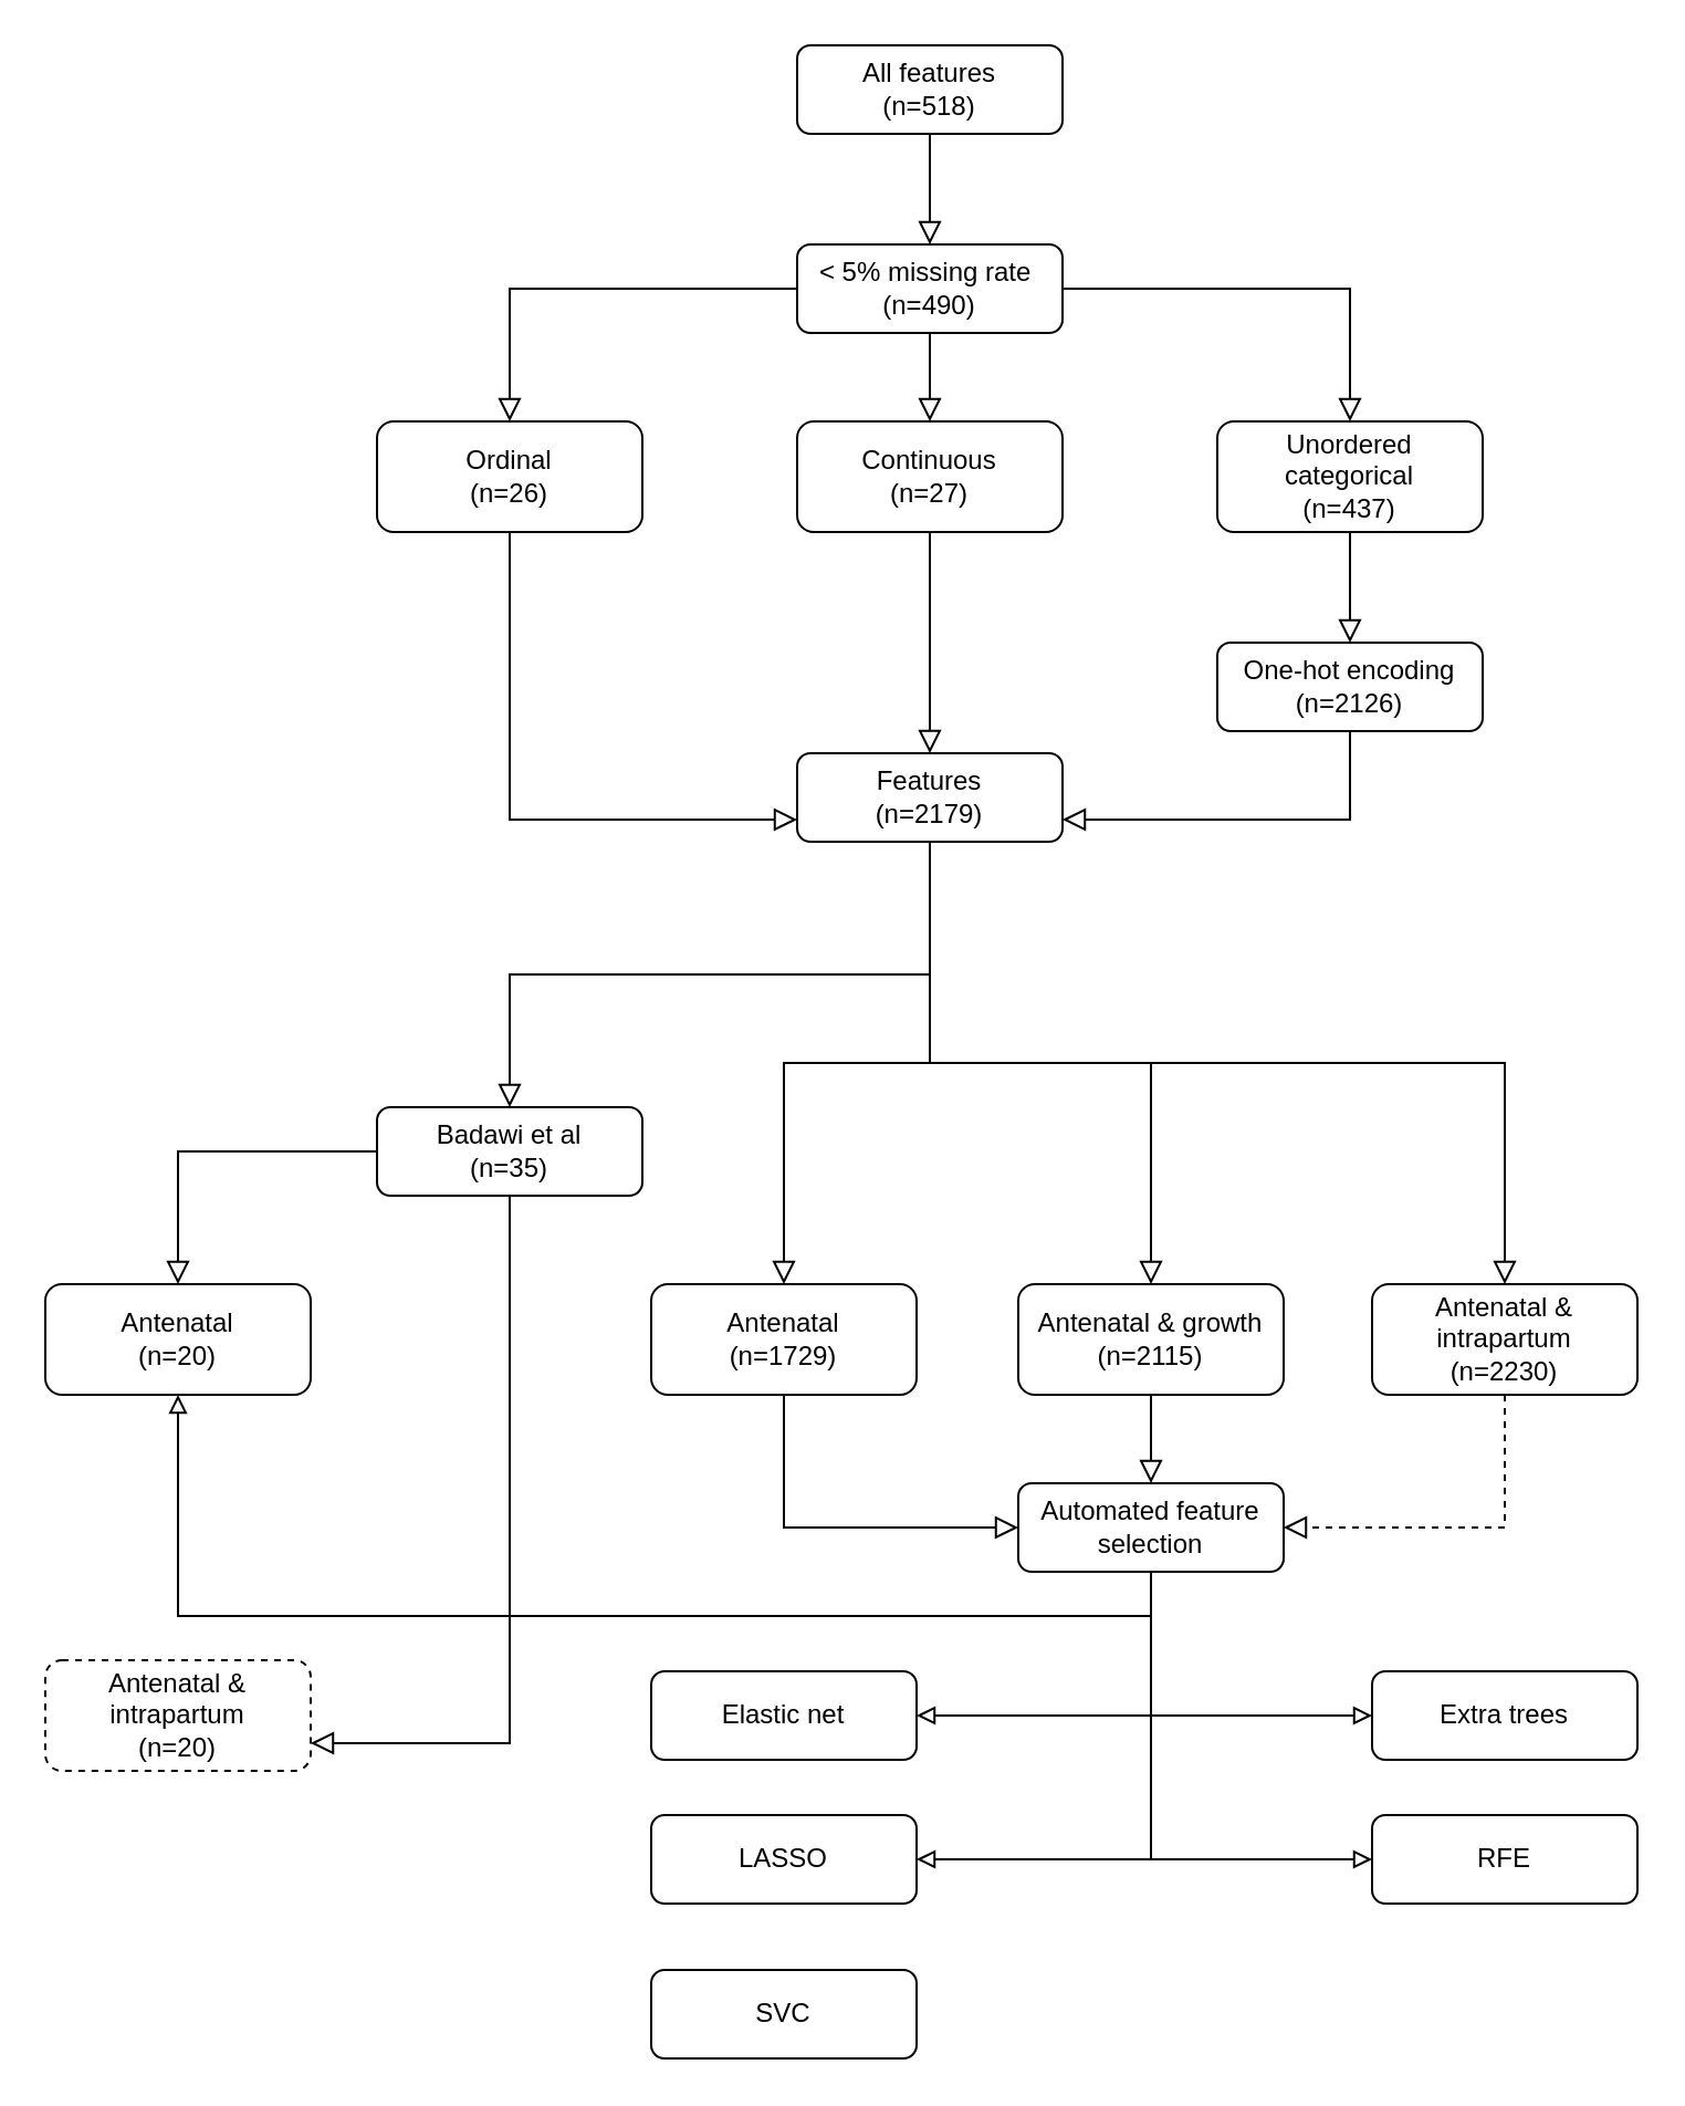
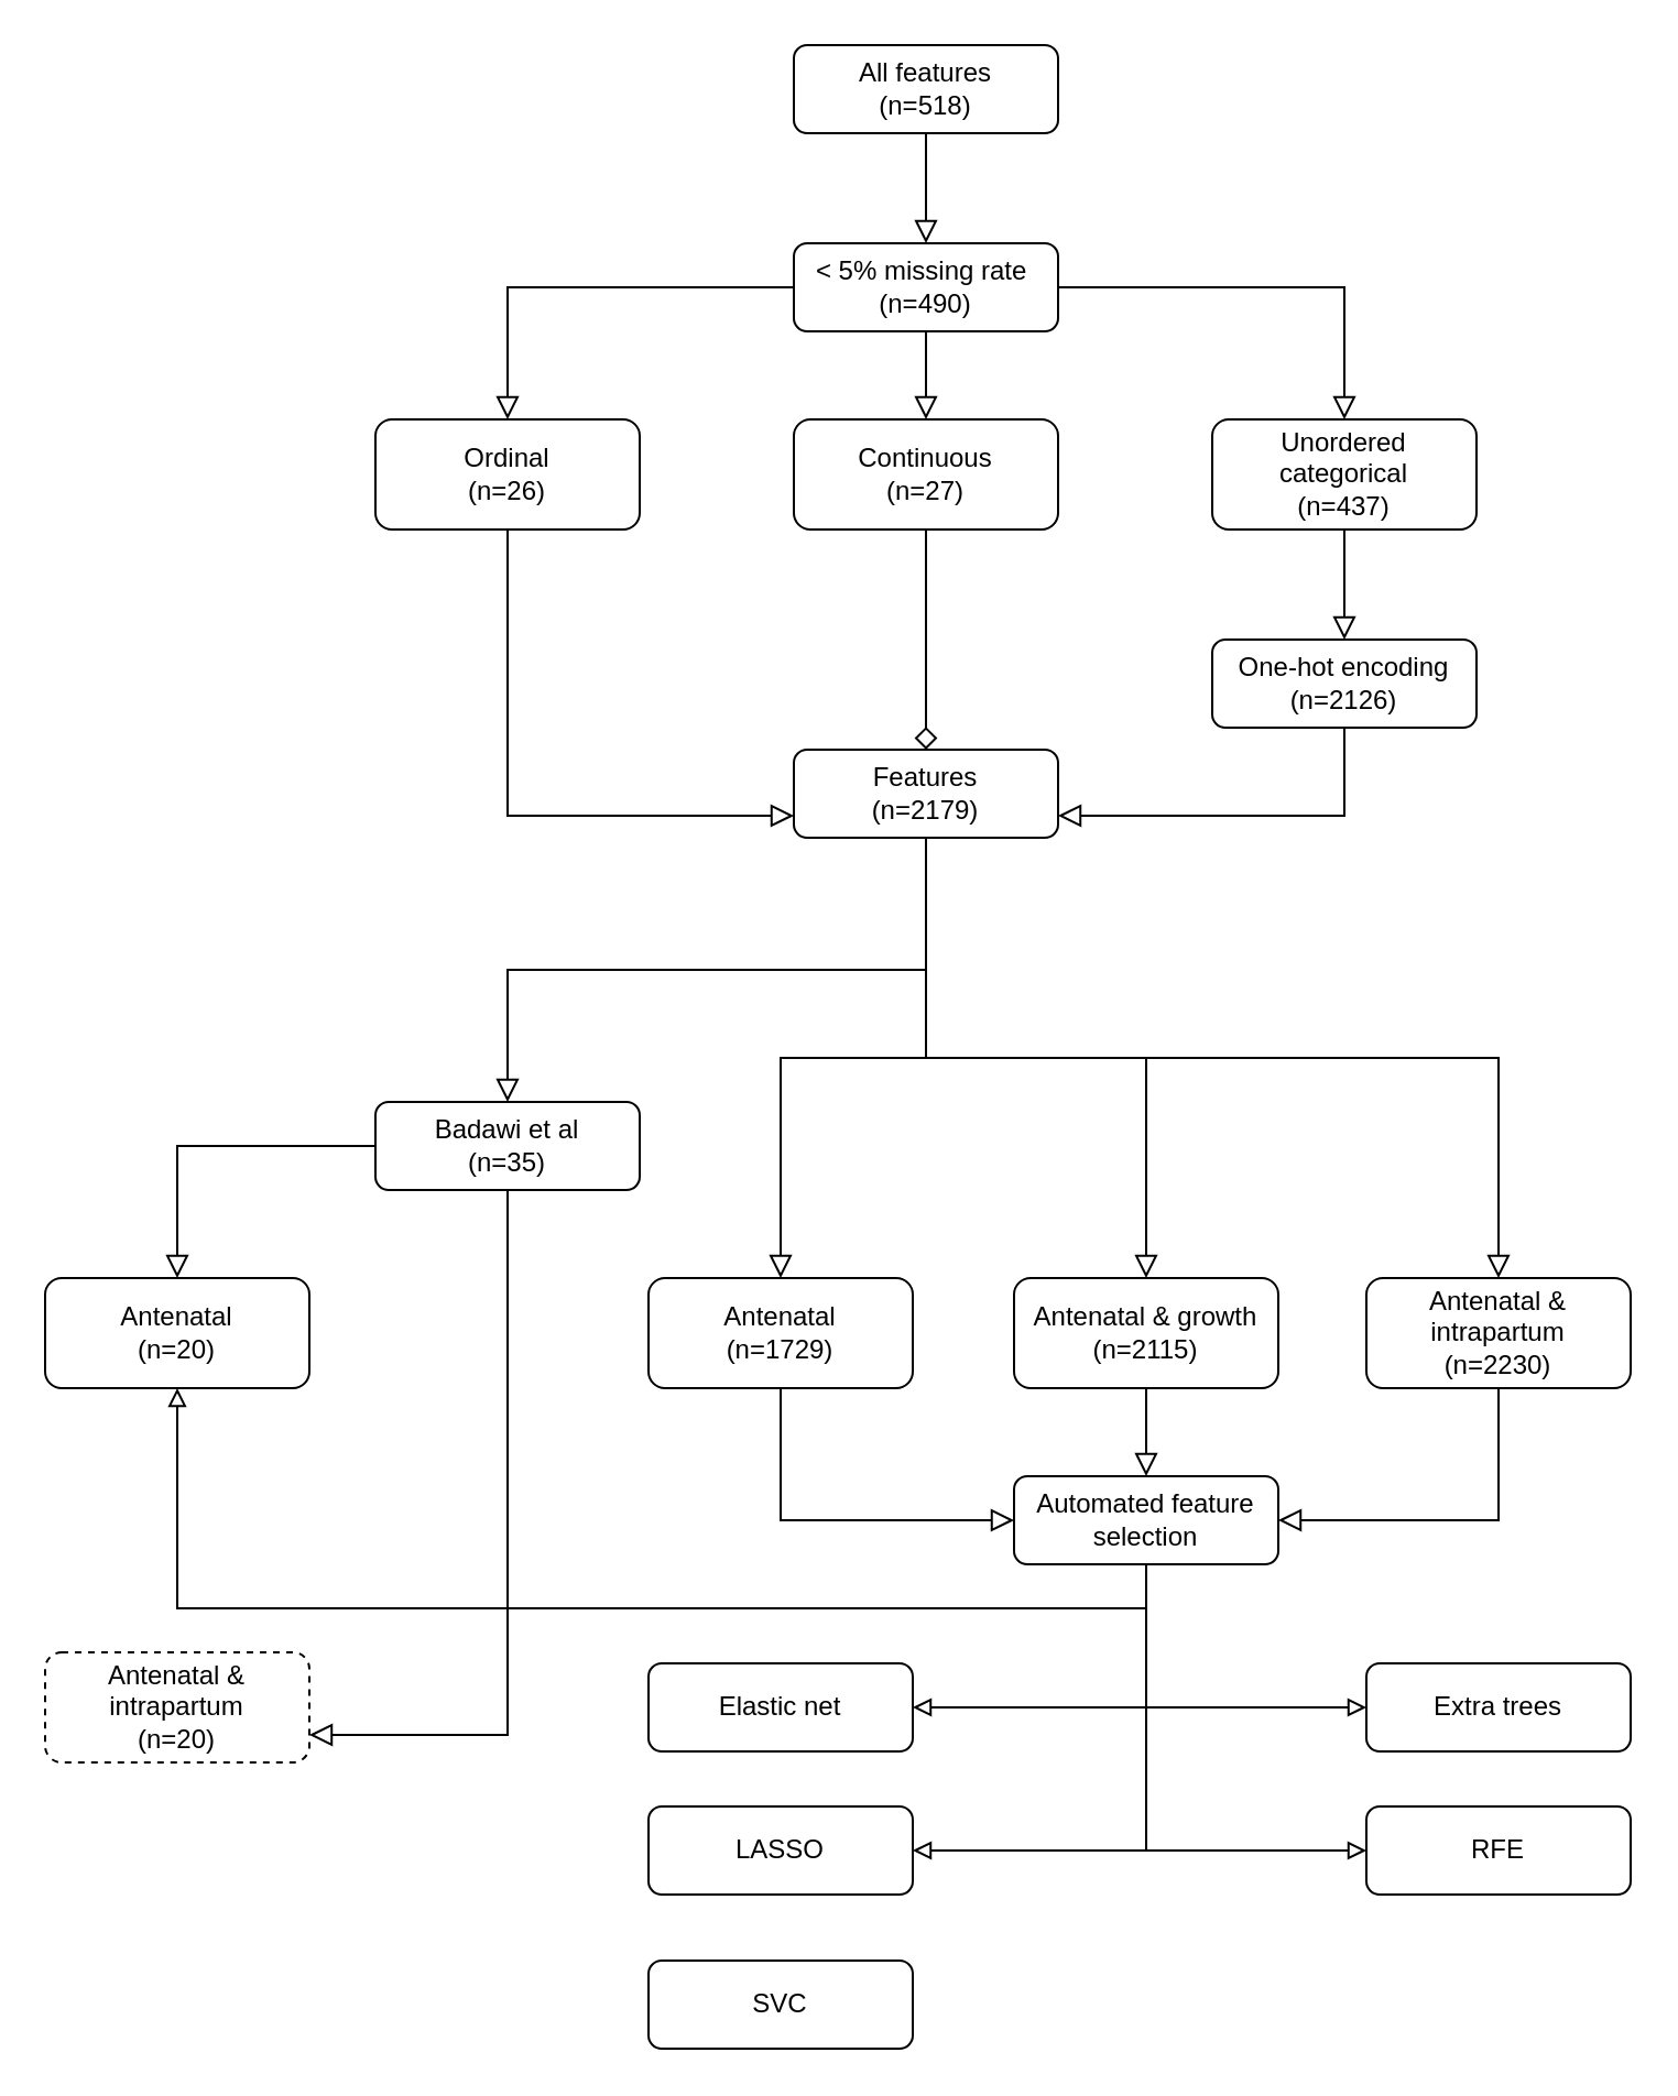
  <mxCell id="0" />
  <mxCell id="1" parent="0" />
  <mxCell id="2" style="edgeStyle=orthogonalEdgeStyle;rounded=0;orthogonalLoop=1;jettySize=auto;html=1;exitX=0.5;exitY=1;exitDx=0;exitDy=0;entryX=0;entryY=0.75;entryDx=0;entryDy=0;endArrow=block;endFill=0;endSize=8;" parent="1" source="3" target="20" edge="1"><mxGeometry relative="1" as="geometry" /></mxCell>
  <mxCell id="3" value="Ordinal&lt;br&gt;(n=26)" style="rounded=1;whiteSpace=wrap;html=1;fontSize=12;glass=0;strokeWidth=1;shadow=0;" parent="1" vertex="1"><mxGeometry x="170" y="190" width="120" height="50" as="geometry" /></mxCell>
  <mxCell id="4" value="Unordered categorical&lt;br&gt;(n=437)" style="rounded=1;whiteSpace=wrap;html=1;fontSize=12;glass=0;strokeWidth=1;shadow=0;" parent="1" vertex="1"><mxGeometry x="550" y="190" width="120" height="50" as="geometry" /></mxCell>
  <mxCell id="5" style="edgeStyle=orthogonalEdgeStyle;rounded=0;orthogonalLoop=1;jettySize=auto;html=1;exitX=0;exitY=0.5;exitDx=0;exitDy=0;endArrow=block;endFill=0;endSize=8;" parent="1" source="8" target="3" edge="1"><mxGeometry relative="1" as="geometry"><mxPoint x="290" y="130" as="sourcePoint" /></mxGeometry></mxCell>
  <mxCell id="6" style="edgeStyle=orthogonalEdgeStyle;rounded=0;orthogonalLoop=1;jettySize=auto;html=1;exitX=1;exitY=0.5;exitDx=0;exitDy=0;entryX=0.5;entryY=0;entryDx=0;entryDy=0;endArrow=block;endFill=0;endSize=8;" parent="1" source="8" target="4" edge="1"><mxGeometry relative="1" as="geometry"><mxPoint x="550" y="130" as="sourcePoint" /></mxGeometry></mxCell>
  <mxCell id="7" value="" style="edgeStyle=orthogonalEdgeStyle;rounded=0;orthogonalLoop=1;jettySize=auto;html=1;endArrow=block;endFill=0;endSize=8;" parent="1" source="8" target="13" edge="1"><mxGeometry relative="1" as="geometry" /></mxCell>
  <mxCell id="8" value="&amp;lt; 5% missing rate&amp;nbsp; (n=490)" style="rounded=1;whiteSpace=wrap;html=1;fontSize=12;glass=0;strokeWidth=1;shadow=0;" parent="1" vertex="1"><mxGeometry x="360" y="110" width="120" height="40" as="geometry" /></mxCell>
  <mxCell id="9" value="" style="rounded=0;html=1;jettySize=auto;orthogonalLoop=1;fontSize=11;endArrow=block;endFill=0;endSize=8;strokeWidth=1;shadow=0;labelBackgroundColor=none;edgeStyle=orthogonalEdgeStyle;" parent="1" edge="1"><mxGeometry relative="1" as="geometry"><mxPoint x="610" y="290" as="targetPoint" /><mxPoint x="610" y="240" as="sourcePoint" /></mxGeometry></mxCell>
  <mxCell id="10" style="edgeStyle=orthogonalEdgeStyle;rounded=0;orthogonalLoop=1;jettySize=auto;html=1;exitX=0.5;exitY=1;exitDx=0;exitDy=0;entryX=1;entryY=0.75;entryDx=0;entryDy=0;endArrow=block;endFill=0;endSize=8;" parent="1" source="11" target="20" edge="1"><mxGeometry relative="1" as="geometry" /></mxCell>
  <mxCell id="11" value="One-hot encoding&lt;br&gt;(n=2126)" style="rounded=1;whiteSpace=wrap;html=1;fontSize=12;glass=0;strokeWidth=1;shadow=0;" parent="1" vertex="1"><mxGeometry x="550" y="290" width="120" height="40" as="geometry" /></mxCell>
- <mxCell id="12" value="" style="edgeStyle=orthogonalEdgeStyle;rounded=0;orthogonalLoop=1;jettySize=auto;html=1;endArrow=block;endFill=0;endSize=8;" parent="1" source="13" target="20" edge="1"><mxGeometry relative="1" as="geometry" /></mxCell>
+ <mxCell id="12" value="" style="edgeStyle=orthogonalEdgeStyle;rounded=0;orthogonalLoop=1;jettySize=auto;html=1;endArrow=diamond;endFill=0;endSize=8;" parent="1" source="13" target="20" edge="1"><mxGeometry relative="1" as="geometry" /></mxCell>
  <mxCell id="13" value="Continuous&lt;br&gt;(n=27)" style="rounded=1;whiteSpace=wrap;html=1;fontSize=12;glass=0;strokeWidth=1;shadow=0;" parent="1" vertex="1"><mxGeometry x="360" y="190" width="120" height="50" as="geometry" /></mxCell>
  <mxCell id="14" value="" style="edgeStyle=orthogonalEdgeStyle;rounded=0;orthogonalLoop=1;jettySize=auto;html=1;endArrow=block;endFill=0;endSize=8;" parent="1" source="15" target="8" edge="1"><mxGeometry relative="1" as="geometry" /></mxCell>
  <mxCell id="15" value="All features&lt;br&gt;(n=518)" style="rounded=1;whiteSpace=wrap;html=1;fontSize=12;glass=0;strokeWidth=1;shadow=0;" parent="1" vertex="1"><mxGeometry x="360" width="120" height="40" as="geometry" y="20" /></mxCell>
  <mxCell id="16" style="edgeStyle=orthogonalEdgeStyle;rounded=0;orthogonalLoop=1;jettySize=auto;html=1;exitX=0.5;exitY=1;exitDx=0;exitDy=0;entryX=0.5;entryY=0;entryDx=0;entryDy=0;endArrow=block;endFill=0;endSize=8;" parent="1" source="20" target="23" edge="1"><mxGeometry relative="1" as="geometry" /></mxCell>
  <mxCell id="17" style="edgeStyle=orthogonalEdgeStyle;rounded=0;orthogonalLoop=1;jettySize=auto;html=1;exitX=0.5;exitY=1;exitDx=0;exitDy=0;entryX=0.5;entryY=0;entryDx=0;entryDy=0;endArrow=block;endFill=0;endSize=8;" parent="1" source="20" target="27" edge="1"><mxGeometry relative="1" as="geometry" /></mxCell>
  <mxCell id="18" style="edgeStyle=orthogonalEdgeStyle;rounded=0;orthogonalLoop=1;jettySize=auto;html=1;exitX=0.5;exitY=1;exitDx=0;exitDy=0;entryX=0.5;entryY=0;entryDx=0;entryDy=0;endArrow=block;endFill=0;endSize=8;" parent="1" source="20" target="29" edge="1"><mxGeometry relative="1" as="geometry" /></mxCell>
  <mxCell id="19" style="edgeStyle=orthogonalEdgeStyle;rounded=0;orthogonalLoop=1;jettySize=auto;html=1;exitX=0.5;exitY=1;exitDx=0;exitDy=0;entryX=0.5;entryY=0;entryDx=0;entryDy=0;endArrow=block;endFill=0;endSize=8;" parent="1" source="20" target="31" edge="1"><mxGeometry relative="1" as="geometry" /></mxCell>
  <mxCell id="20" value="Features&lt;br&gt;(n=2179)" style="rounded=1;whiteSpace=wrap;html=1;fontSize=12;glass=0;strokeWidth=1;shadow=0;" parent="1" vertex="1"><mxGeometry x="360" y="340" width="120" height="40" as="geometry" /></mxCell>
  <mxCell id="21" style="edgeStyle=orthogonalEdgeStyle;rounded=0;orthogonalLoop=1;jettySize=auto;html=1;exitX=0;exitY=0.5;exitDx=0;exitDy=0;entryX=0.5;entryY=0;entryDx=0;entryDy=0;endArrow=block;endFill=0;endSize=8;" parent="1" source="23" target="24" edge="1"><mxGeometry relative="1" as="geometry" /></mxCell>
  <mxCell id="22" style="edgeStyle=orthogonalEdgeStyle;rounded=0;orthogonalLoop=1;jettySize=auto;html=1;exitX=0.5;exitY=1;exitDx=0;exitDy=0;entryX=1;entryY=0.75;entryDx=0;entryDy=0;endArrow=block;endFill=0;endSize=8;" parent="1" source="23" target="25" edge="1"><mxGeometry relative="1" as="geometry" /></mxCell>
  <mxCell id="23" value="Badawi et al&lt;br&gt;(n=35)" style="rounded=1;whiteSpace=wrap;html=1;fontSize=12;glass=0;strokeWidth=1;shadow=0;" parent="1" vertex="1"><mxGeometry x="170" y="500" width="120" height="40" as="geometry" /></mxCell>
  <mxCell id="24" value="Antenatal&lt;br&gt;(n=20)" style="rounded=1;whiteSpace=wrap;html=1;fontSize=12;glass=0;strokeWidth=1;shadow=0;" parent="1" vertex="1"><mxGeometry x="20" y="580" width="120" height="50" as="geometry" /></mxCell>
  <mxCell id="25" value="Antenatal &amp;amp; intrapartum&lt;br&gt;(n=20)" style="rounded=1;whiteSpace=wrap;html=1;fontSize=12;glass=0;strokeWidth=1;shadow=0;dashed=1;" parent="1" vertex="1"><mxGeometry x="20" y="750" width="120" height="50" as="geometry" /></mxCell>
  <mxCell id="26" style="edgeStyle=orthogonalEdgeStyle;rounded=0;orthogonalLoop=1;jettySize=auto;html=1;exitX=0.5;exitY=1;exitDx=0;exitDy=0;entryX=0;entryY=0.5;entryDx=0;entryDy=0;endArrow=block;endFill=0;endSize=8;" parent="1" source="27" target="37" edge="1"><mxGeometry relative="1" as="geometry" /></mxCell>
  <mxCell id="27" value="Antenatal&lt;br&gt;(n=1729)" style="rounded=1;whiteSpace=wrap;html=1;fontSize=12;glass=0;strokeWidth=1;shadow=0;" parent="1" vertex="1"><mxGeometry x="294" y="580" width="120" height="50" as="geometry" /></mxCell>
  <mxCell id="28" style="edgeStyle=orthogonalEdgeStyle;rounded=0;orthogonalLoop=1;jettySize=auto;html=1;exitX=0.5;exitY=1;exitDx=0;exitDy=0;entryX=0.5;entryY=0;entryDx=0;entryDy=0;endArrow=block;endFill=0;endSize=8;" parent="1" source="29" target="37" edge="1"><mxGeometry relative="1" as="geometry" /></mxCell>
  <mxCell id="29" value="Antenatal &amp;amp; growth&lt;br&gt;(n=2115)" style="rounded=1;whiteSpace=wrap;html=1;fontSize=12;glass=0;strokeWidth=1;shadow=0;" parent="1" vertex="1"><mxGeometry x="460" y="580" width="120" height="50" as="geometry" /></mxCell>
- <mxCell id="30" style="edgeStyle=orthogonalEdgeStyle;rounded=0;orthogonalLoop=1;jettySize=auto;html=1;exitX=0.5;exitY=1;exitDx=0;exitDy=0;entryX=1;entryY=0.5;entryDx=0;entryDy=0;endArrow=block;endFill=0;endSize=8;dashed=1;" parent="1" source="31" target="37" edge="1"><mxGeometry relative="1" as="geometry" /></mxCell>
+ <mxCell id="30" style="edgeStyle=orthogonalEdgeStyle;rounded=0;orthogonalLoop=1;jettySize=auto;html=1;exitX=0.5;exitY=1;exitDx=0;exitDy=0;entryX=1;entryY=0.5;entryDx=0;entryDy=0;endArrow=block;endFill=0;endSize=8;" parent="1" source="31" target="37" edge="1"><mxGeometry relative="1" as="geometry" /></mxCell>
  <mxCell id="31" value="Antenatal &amp;amp; intrapartum&lt;br&gt;(n=2230)" style="rounded=1;whiteSpace=wrap;html=1;fontSize=12;glass=0;strokeWidth=1;shadow=0;" parent="1" vertex="1"><mxGeometry x="620" y="580" width="120" height="50" as="geometry" /></mxCell>
  <mxCell id="32" style="edgeStyle=orthogonalEdgeStyle;rounded=0;orthogonalLoop=1;jettySize=auto;html=1;exitX=0.5;exitY=1;exitDx=0;exitDy=0;entryX=1;entryY=0.5;entryDx=0;entryDy=0;endArrow=block;endFill=0;" edge="1" parent="1" source="37" target="38"><mxGeometry relative="1" as="geometry" /></mxCell>
  <mxCell id="33" style="edgeStyle=orthogonalEdgeStyle;rounded=0;orthogonalLoop=1;jettySize=auto;html=1;exitX=0.5;exitY=1;exitDx=0;exitDy=0;entryX=0;entryY=0.5;entryDx=0;entryDy=0;endArrow=block;endFill=0;" edge="1" parent="1" source="37" target="40"><mxGeometry relative="1" as="geometry" /></mxCell>
  <mxCell id="34" style="edgeStyle=orthogonalEdgeStyle;rounded=0;orthogonalLoop=1;jettySize=auto;html=1;exitX=0.5;exitY=1;exitDx=0;exitDy=0;entryX=1;entryY=0.5;entryDx=0;entryDy=0;endArrow=block;endFill=0;" edge="1" parent="1" source="37" target="39"><mxGeometry relative="1" as="geometry" /></mxCell>
  <mxCell id="35" style="edgeStyle=orthogonalEdgeStyle;rounded=0;orthogonalLoop=1;jettySize=auto;html=1;exitX=0.5;exitY=1;exitDx=0;exitDy=0;entryX=0;entryY=0.5;entryDx=0;entryDy=0;endArrow=block;endFill=0;" edge="1" parent="1" source="37" target="41"><mxGeometry relative="1" as="geometry" /></mxCell>
  <mxCell id="36" style="edgeStyle=orthogonalEdgeStyle;rounded=0;orthogonalLoop=1;jettySize=auto;html=1;exitX=0.5;exitY=1;exitDx=0;exitDy=0;endArrow=block;endFill=0;" edge="1" parent="1" source="37" target="24"><mxGeometry relative="1" as="geometry" /></mxCell>
  <mxCell id="37" value="Automated feature selection" style="rounded=1;whiteSpace=wrap;html=1;fontSize=12;glass=0;strokeWidth=1;shadow=0;" parent="1" vertex="1"><mxGeometry x="460" y="670" width="120" height="40" as="geometry" /></mxCell>
  <mxCell id="38" value="Elastic net" style="rounded=1;whiteSpace=wrap;html=1;fontSize=12;glass=0;strokeWidth=1;shadow=0;" vertex="1" parent="1"><mxGeometry x="294" y="755" width="120" height="40" as="geometry" /></mxCell>
  <mxCell id="39" value="LASSO" style="rounded=1;whiteSpace=wrap;html=1;fontSize=12;glass=0;strokeWidth=1;shadow=0;" vertex="1" parent="1"><mxGeometry x="294" y="820" width="120" height="40" as="geometry" /></mxCell>
  <mxCell id="40" value="Extra trees" style="rounded=1;whiteSpace=wrap;html=1;fontSize=12;glass=0;strokeWidth=1;shadow=0;" vertex="1" parent="1"><mxGeometry x="620" y="755" width="120" height="40" as="geometry" /></mxCell>
  <mxCell id="41" value="RFE" style="rounded=1;whiteSpace=wrap;html=1;fontSize=12;glass=0;strokeWidth=1;shadow=0;" vertex="1" parent="1"><mxGeometry x="620" y="820" width="120" height="40" as="geometry" /></mxCell>
  <mxCell id="42" value="SVC" style="rounded=1;whiteSpace=wrap;html=1;fontSize=12;glass=0;strokeWidth=1;shadow=0;" vertex="1" parent="1"><mxGeometry x="294" y="890" width="120" height="40" as="geometry" /></mxCell>
